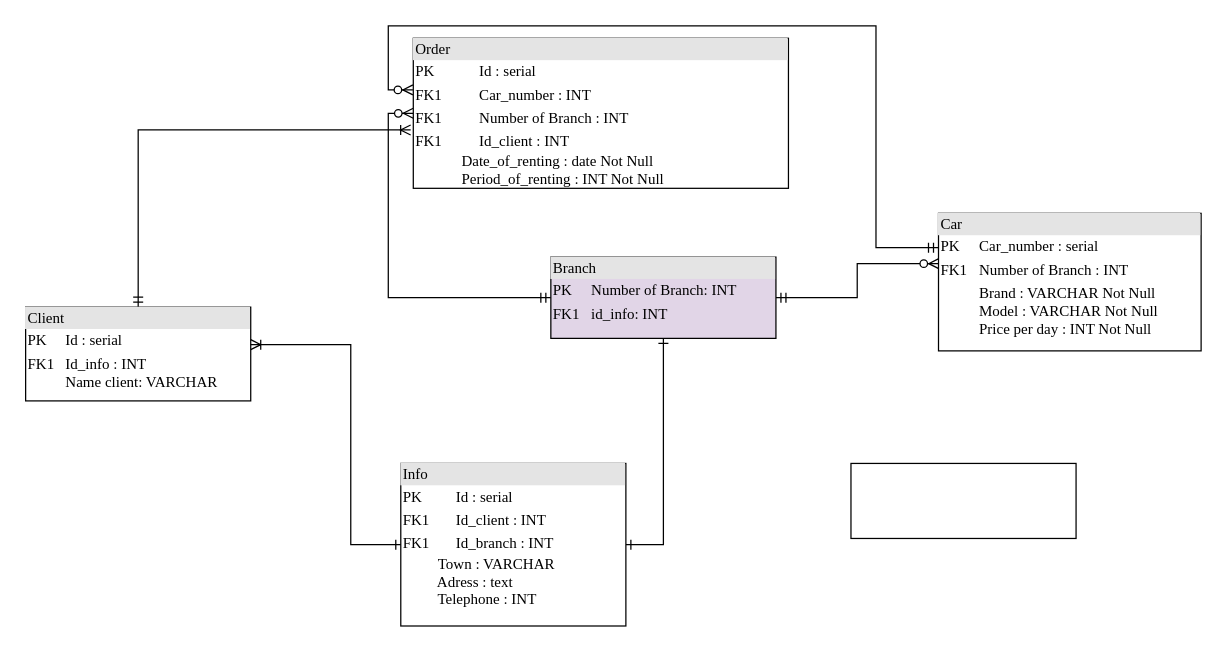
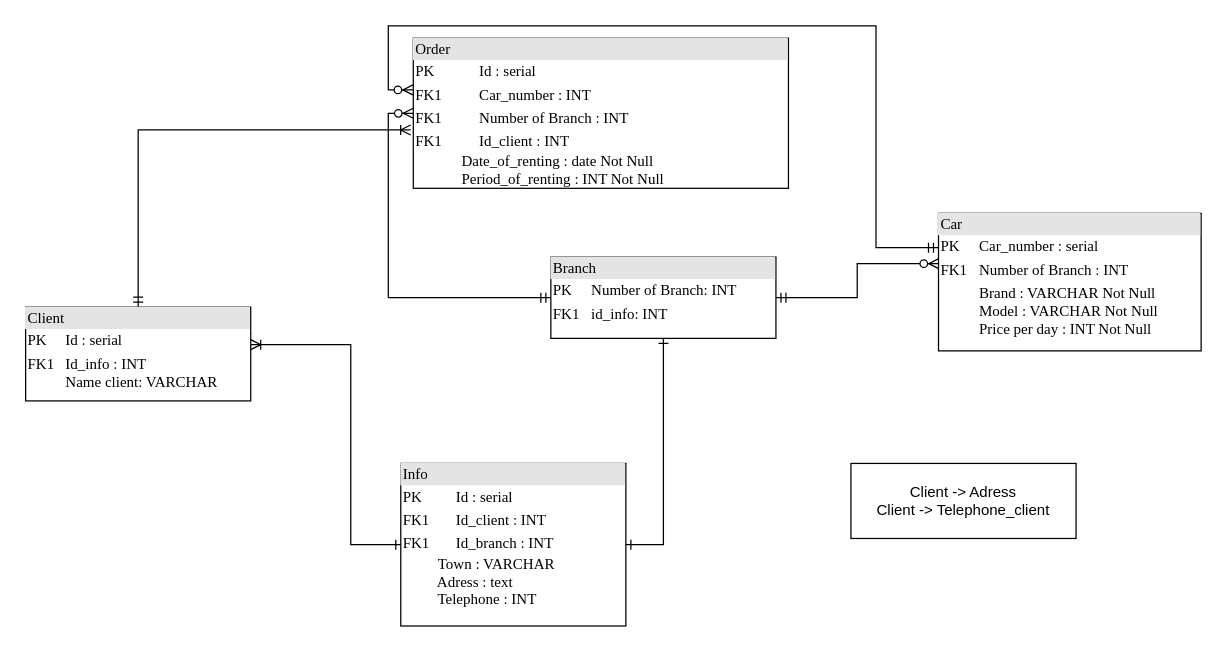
  <mxCell id="0" />
  <mxCell id="1" parent="0" />
  <mxCell id="2" style="edgeStyle=orthogonalEdgeStyle;rounded=0;orthogonalLoop=1;jettySize=auto;html=1;exitX=0.5;exitY=0;exitDx=0;exitDy=0;entryX=-0.007;entryY=0.611;entryDx=0;entryDy=0;entryPerimeter=0;startArrow=ERmandOne;startFill=0;endArrow=ERoneToMany;endFill=0;strokeColor=#000000;" parent="1" source="3" target="9" edge="1"><mxGeometry relative="1" as="geometry"><Array as="points"><mxPoint x="110" y="103" /></Array></mxGeometry></mxCell>
  <mxCell id="3" value="&lt;div style=&quot;box-sizing: border-box ; width: 100% ; background: #e4e4e4 ; padding: 2px&quot;&gt;Client&lt;/div&gt;&lt;table style=&quot;width: 100% ; font-size: 1em&quot; cellpadding=&quot;2&quot; cellspacing=&quot;0&quot;&gt;&lt;tbody&gt;&lt;tr&gt;&lt;td&gt;PK&lt;/td&gt;&lt;td&gt;Id : serial&lt;/td&gt;&lt;/tr&gt;&lt;tr&gt;&lt;td&gt;FK1&lt;br&gt;&lt;br&gt;&lt;/td&gt;&lt;td&gt;Id_info : INT&lt;br&gt;Name client: VARCHAR&lt;/td&gt;&lt;/tr&gt;&lt;tr&gt;&lt;td&gt;&lt;/td&gt;&lt;td&gt;&lt;br&gt;&lt;/td&gt;&lt;/tr&gt;&lt;/tbody&gt;&lt;/table&gt;" style="verticalAlign=top;align=left;overflow=fill;html=1;rounded=0;shadow=0;comic=0;labelBackgroundColor=none;strokeWidth=1;fontFamily=Verdana;fontSize=12" parent="1" vertex="1"><mxGeometry x="20" y="245" width="180" height="75" as="geometry" /></mxCell>
  <mxCell id="4" style="edgeStyle=orthogonalEdgeStyle;html=1;entryX=1;entryY=0.5;labelBackgroundColor=none;startArrow=ERone;endArrow=ERone;fontFamily=Verdana;fontSize=12;align=left;startFill=0;endFill=0;rounded=0;entryDx=0;entryDy=0;" parent="1" source="7" target="8" edge="1"><mxGeometry relative="1" as="geometry"><mxPoint x="457.5" y="340" as="targetPoint" /></mxGeometry></mxCell>
  <mxCell id="5" style="edgeStyle=orthogonalEdgeStyle;html=1;labelBackgroundColor=none;startArrow=ERmandOne;endArrow=ERzeroToMany;fontFamily=Verdana;fontSize=12;align=left;entryX=0.001;entryY=0.366;entryDx=0;entryDy=0;entryPerimeter=0;rounded=0;endFill=1;" parent="1" source="7" target="11" edge="1"><mxGeometry relative="1" as="geometry" /></mxCell>
  <mxCell id="6" style="edgeStyle=orthogonalEdgeStyle;rounded=0;orthogonalLoop=1;jettySize=auto;html=1;exitX=0;exitY=0.5;exitDx=0;exitDy=0;entryX=0;entryY=0.5;entryDx=0;entryDy=0;startArrow=ERmandOne;startFill=0;endArrow=ERzeroToMany;endFill=1;strokeColor=#000000;" parent="1" source="7" target="9" edge="1"><mxGeometry relative="1" as="geometry" /></mxCell>
- <mxCell id="7" value="&lt;div style=&quot;box-sizing: border-box ; width: 100% ; background: #e4e4e4 ; padding: 2px&quot;&gt;Branch&lt;/div&gt;&lt;table style=&quot;width: 100% ; font-size: 1em&quot; cellpadding=&quot;2&quot; cellspacing=&quot;0&quot;&gt;&lt;tbody&gt;&lt;tr&gt;&lt;td&gt;PK&lt;/td&gt;&lt;td&gt;Number of Branch: INT&amp;nbsp;&lt;/td&gt;&lt;/tr&gt;&lt;tr&gt;&lt;td&gt;FK1&lt;/td&gt;&lt;td&gt;id_info: INT&lt;/td&gt;&lt;/tr&gt;&lt;/tbody&gt;&lt;/table&gt;" style="verticalAlign=top;align=left;overflow=fill;html=1;rounded=0;shadow=0;comic=0;labelBackgroundColor=none;strokeWidth=1;fontFamily=Verdana;fontSize=12;fillColor=#e1d5e7;" parent="1" vertex="1"><mxGeometry x="440" y="205" width="180" height="65" as="geometry" /></mxCell>
+ <mxCell id="7" value="&lt;div style=&quot;box-sizing: border-box ; width: 100% ; background: #e4e4e4 ; padding: 2px&quot;&gt;Branch&lt;/div&gt;&lt;table style=&quot;width: 100% ; font-size: 1em&quot; cellpadding=&quot;2&quot; cellspacing=&quot;0&quot;&gt;&lt;tbody&gt;&lt;tr&gt;&lt;td&gt;PK&lt;/td&gt;&lt;td&gt;Number of Branch: INT&amp;nbsp;&lt;/td&gt;&lt;/tr&gt;&lt;tr&gt;&lt;td&gt;FK1&lt;/td&gt;&lt;td&gt;id_info: INT&lt;/td&gt;&lt;/tr&gt;&lt;/tbody&gt;&lt;/table&gt;" style="verticalAlign=top;align=left;overflow=fill;html=1;rounded=0;shadow=0;comic=0;labelBackgroundColor=none;strokeWidth=1;fontFamily=Verdana;fontSize=12" parent="1" vertex="1"><mxGeometry x="440" y="205" width="180" height="65" as="geometry" /></mxCell>
  <mxCell id="8" value="&lt;div style=&quot;box-sizing: border-box ; width: 100% ; background: #e4e4e4 ; padding: 2px&quot;&gt;Info&lt;/div&gt;&lt;table style=&quot;width: 100% ; font-size: 1em&quot; cellpadding=&quot;2&quot; cellspacing=&quot;0&quot;&gt;&lt;tbody&gt;&lt;tr&gt;&lt;td&gt;PK&lt;/td&gt;&lt;td&gt;Id : serial&lt;/td&gt;&lt;/tr&gt;&lt;tr&gt;&lt;td&gt;FK1&lt;/td&gt;&lt;td&gt;Id_client : INT&lt;/td&gt;&lt;/tr&gt;&lt;tr&gt;&lt;td&gt;FK1&lt;/td&gt;&lt;td&gt;Id_branch : INT&lt;/td&gt;&lt;/tr&gt;&lt;/tbody&gt;&lt;/table&gt;&lt;span&gt;&#09;&lt;/span&gt;&amp;nbsp;&amp;nbsp;&lt;span style=&quot;white-space: pre&quot;&gt;&#09;&lt;/span&gt;&amp;nbsp;&amp;nbsp;&lt;span style=&quot;font-family: &amp;#34;verdana&amp;#34;&quot;&gt;Town : VARCHAR&lt;/span&gt;&lt;br style=&quot;font-family: &amp;#34;verdana&amp;#34;&quot;&gt;&lt;span style=&quot;font-family: &amp;#34;verdana&amp;#34;&quot;&gt;&lt;span style=&quot;white-space: pre&quot;&gt;&#09;&lt;/span&gt;&amp;nbsp; Adress : text&lt;br&gt;&lt;span style=&quot;white-space: pre&quot;&gt;&#09;&lt;/span&gt;&amp;nbsp; Telephone : INT&lt;br&gt;&lt;/span&gt;" style="verticalAlign=top;align=left;overflow=fill;html=1;rounded=0;shadow=0;comic=0;labelBackgroundColor=none;strokeWidth=1;fontFamily=Verdana;fontSize=12" parent="1" vertex="1"><mxGeometry x="320" y="370" width="180" height="130" as="geometry" /></mxCell>
  <mxCell id="9" value="&lt;div style=&quot;box-sizing: border-box ; width: 100% ; background: #e4e4e4 ; padding: 2px&quot;&gt;Order&lt;/div&gt;&lt;table style=&quot;width: 100% ; font-size: 1em&quot; cellpadding=&quot;2&quot; cellspacing=&quot;0&quot;&gt;&lt;tbody&gt;&lt;tr&gt;&lt;td&gt;PK&lt;/td&gt;&lt;td&gt;Id : serial&lt;/td&gt;&lt;/tr&gt;&lt;tr&gt;&lt;td&gt;FK1&lt;/td&gt;&lt;td&gt;Car_number : INT&lt;/td&gt;&lt;/tr&gt;&lt;tr&gt;&lt;td&gt;FK1&lt;/td&gt;&lt;td&gt;Number of Branch : INT&lt;/td&gt;&lt;/tr&gt;&lt;tr&gt;&lt;td&gt;FK1&lt;/td&gt;&lt;td&gt;Id_client : INT&lt;/td&gt;&lt;/tr&gt;&lt;/tbody&gt;&lt;/table&gt;&amp;nbsp; &amp;nbsp; &amp;nbsp; &amp;nbsp; &amp;nbsp; &amp;nbsp; &amp;nbsp;Date_of_renting : date Not Null&lt;br&gt;&amp;nbsp; &amp;nbsp; &amp;nbsp; &amp;nbsp; &amp;nbsp; &amp;nbsp; &amp;nbsp;Period_of_renting : INT Not Null" style="verticalAlign=top;align=left;overflow=fill;html=1;rounded=0;shadow=0;comic=0;labelBackgroundColor=none;strokeWidth=1;fontFamily=Verdana;fontSize=12" parent="1" vertex="1"><mxGeometry x="330" y="30" width="300" height="120" as="geometry" /></mxCell>
  <mxCell id="10" style="edgeStyle=orthogonalEdgeStyle;rounded=0;orthogonalLoop=1;jettySize=auto;html=1;exitX=0;exitY=0.25;exitDx=0;exitDy=0;entryX=-0.001;entryY=0.344;entryDx=0;entryDy=0;startArrow=ERmandOne;startFill=0;endArrow=ERzeroToMany;endFill=1;strokeColor=#000000;entryPerimeter=0;" parent="1" source="11" target="9" edge="1"><mxGeometry relative="1" as="geometry"><Array as="points"><mxPoint x="700" y="198" /><mxPoint x="700" y="20" /><mxPoint x="310" y="20" /><mxPoint x="310" y="71" /><mxPoint x="330" y="71" /></Array></mxGeometry></mxCell>
  <mxCell id="11" value="&lt;div style=&quot;box-sizing: border-box ; width: 100% ; background: #e4e4e4 ; padding: 2px&quot;&gt;Car&lt;/div&gt;&lt;table style=&quot;width: 100% ; font-size: 1em&quot; cellpadding=&quot;2&quot; cellspacing=&quot;0&quot;&gt;&lt;tbody&gt;&lt;tr&gt;&lt;td&gt;PK&lt;/td&gt;&lt;td&gt;Car_number : serial&lt;/td&gt;&lt;/tr&gt;&lt;tr&gt;&lt;td&gt;FK1&lt;/td&gt;&lt;td&gt;Number of Branch : INT&lt;/td&gt;&lt;/tr&gt;&lt;tr&gt;&lt;td&gt;&lt;/td&gt;&lt;td&gt;Brand : VARCHAR Not Null&lt;br&gt;Model : VARCHAR Not Null&lt;br&gt;Price per day : INT Not Null&lt;/td&gt;&lt;/tr&gt;&lt;/tbody&gt;&lt;/table&gt;" style="verticalAlign=top;align=left;overflow=fill;html=1;rounded=0;shadow=0;comic=0;labelBackgroundColor=none;strokeWidth=1;fontFamily=Verdana;fontSize=12" parent="1" vertex="1"><mxGeometry x="750" y="170" width="210" height="110" as="geometry" /></mxCell>
  <mxCell id="12" value="" style="edgeStyle=orthogonalEdgeStyle;html=1;endArrow=ERone;startArrow=ERoneToMany;labelBackgroundColor=none;fontFamily=Verdana;fontSize=12;align=left;entryX=0;entryY=0.5;entryDx=0;entryDy=0;endFill=0;startFill=0;rounded=0;" parent="1" target="8" edge="1"><mxGeometry width="100" height="100" relative="1" as="geometry"><mxPoint x="200" y="275" as="sourcePoint" /><mxPoint x="430" y="375" as="targetPoint" /><Array as="points"><mxPoint x="280" y="275" /><mxPoint x="280" y="435" /></Array></mxGeometry></mxCell>
  <mxCell id="13" value="" style="group" parent="1" vertex="1" connectable="0"><mxGeometry x="680" y="370" width="180" height="60" as="geometry" /></mxCell>
  <mxCell id="14" value="" style="rounded=0;whiteSpace=wrap;html=1;" parent="13" vertex="1"><mxGeometry width="180" height="60" as="geometry" /></mxCell>
+ <mxCell id="15" value="Client -&amp;gt; Adress&lt;br&gt;Client -&amp;gt; Telephone_client" style="text;html=1;strokeColor=none;fillColor=none;align=center;verticalAlign=middle;whiteSpace=wrap;rounded=0;" parent="13" vertex="1"><mxGeometry width="180" height="60" as="geometry" /></mxCell>
